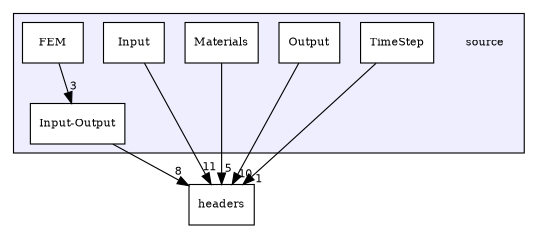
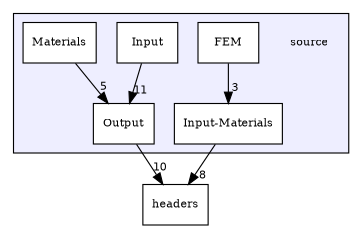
  digraph {
    compound=true
    fontname="DejaVu Serif"
    node [fontname="DejaVu Serif" fontsize=10 shape=box color=black fillcolor=white style=filled]
    edge [fontname="DejaVu Serif" labeldistance=1.5 labelfontname=Helvetica labelfontsize=10]
    n1 [label=source shape=plaintext color="" fillcolor="" style=""]
    n2 [label=Input]
    n3 [label=FEM]
-   n4 [label="Input-Output"]
+   n4 [label="Input-Materials"]
    n5 [label=Materials]
    n6 [label=Output]
-   n7 [label=TimeStep]
    n8 [label=headers color="" fillcolor="" style=""]
    subgraph cluster_1 {
      bgcolor="#eeeeff"
      pencolor=black
      n1
      n2
      n3
      n4
      n5
      n6
-     n7
    }
-   n2 -> n8 [headlabel=11]
+   n2 -> n6 [headlabel=11]
    n3 -> n4 [headlabel=3]
    n4 -> n8 [headlabel=8]
-   n5 -> n8 [headlabel=5]
+   n5 -> n6 [headlabel=5]
    n6 -> n8 [headlabel=10]
-   n7 -> n8 [headlabel=1]
  }
